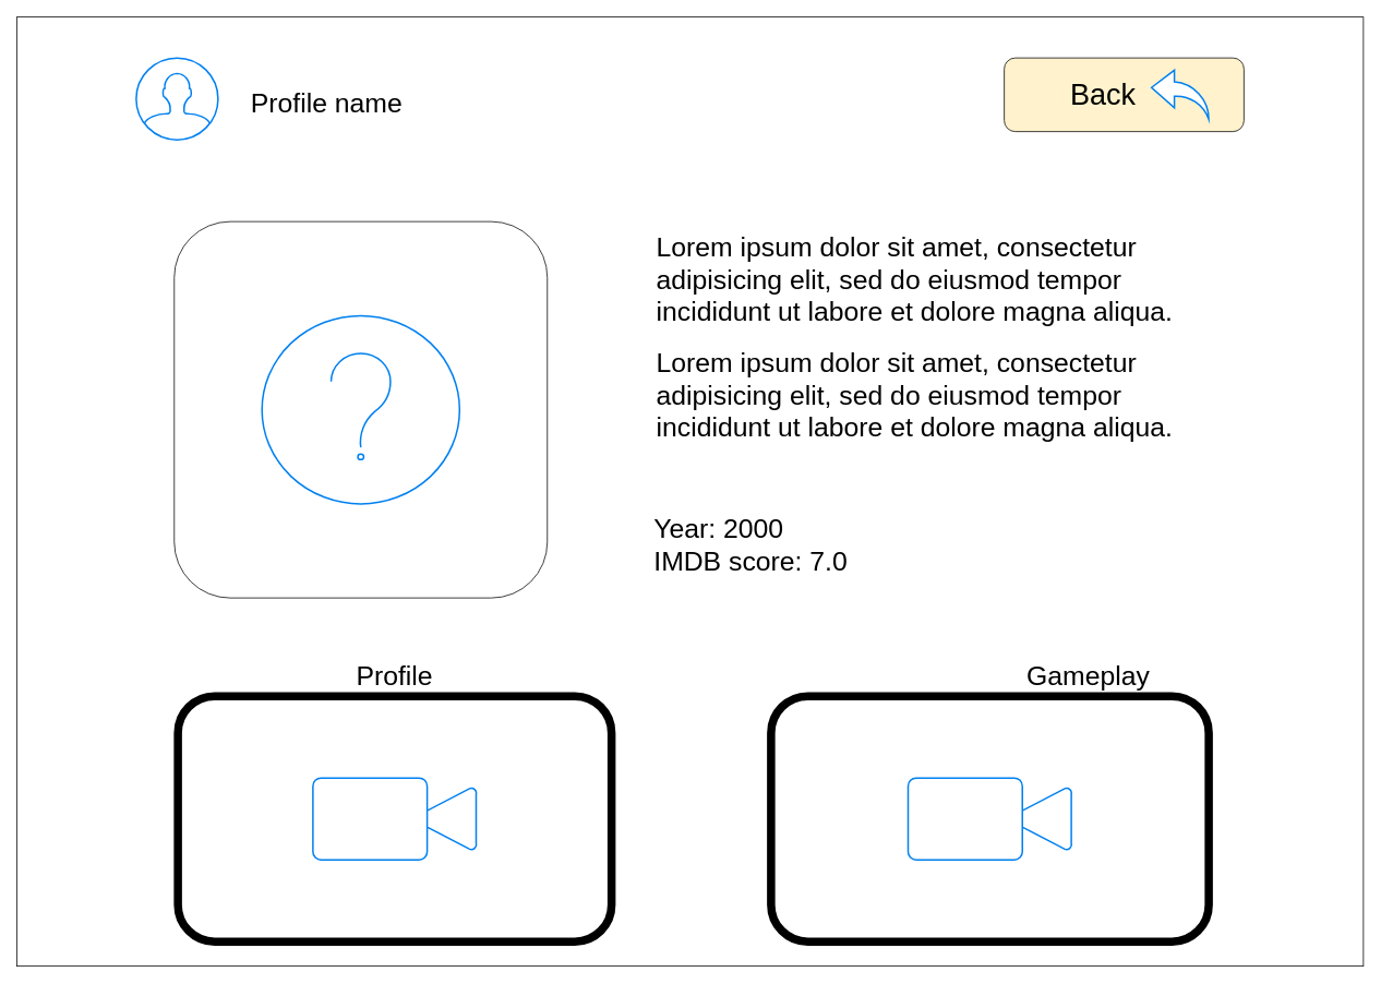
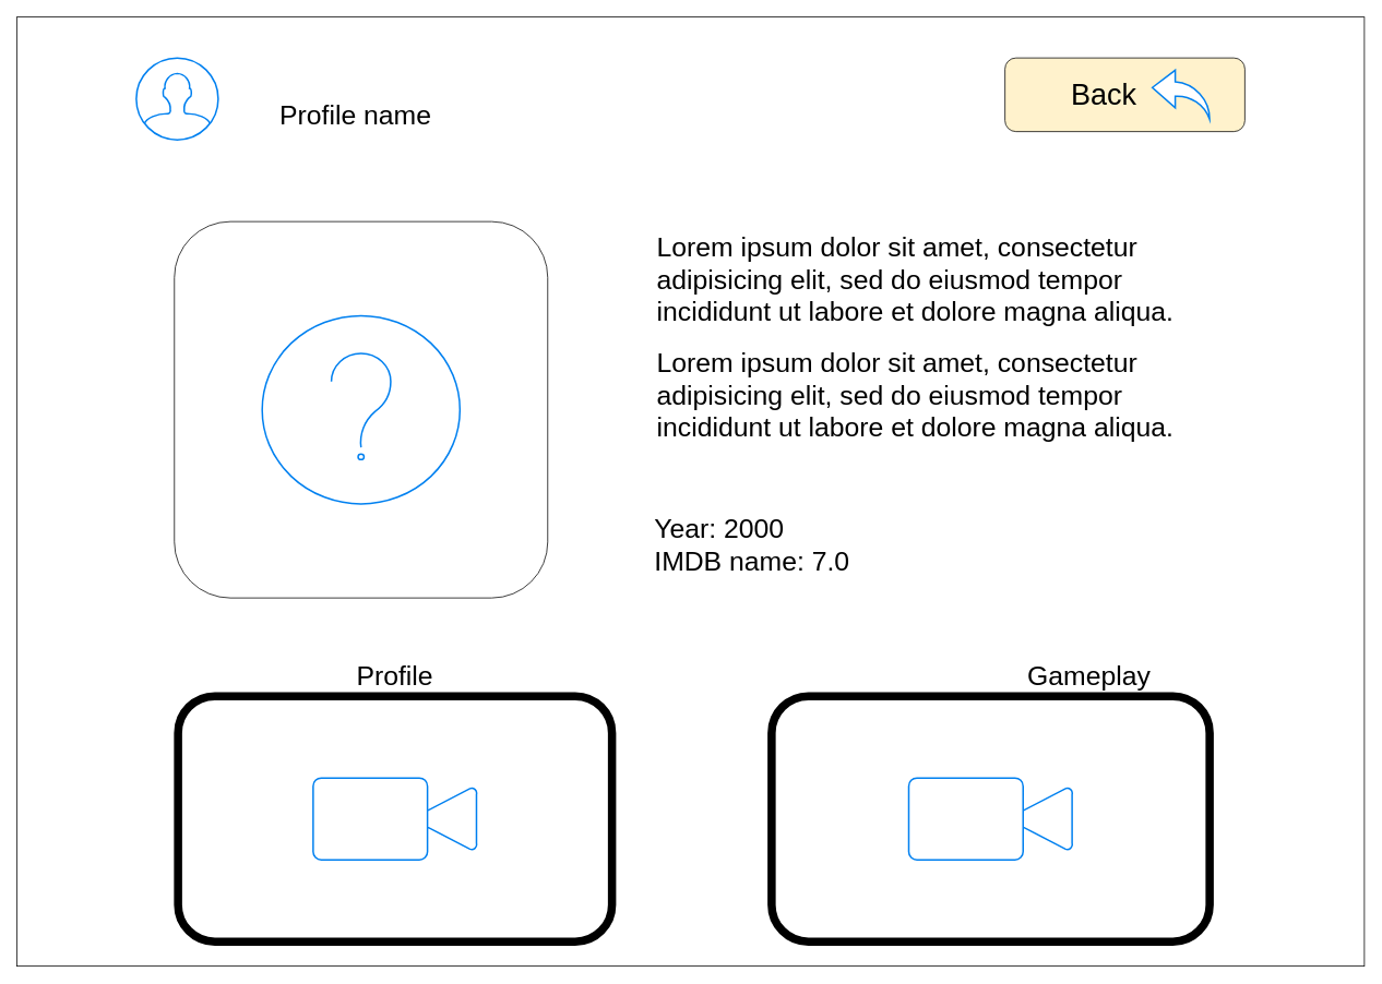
  <mxCell id="0" />
  <mxCell id="1" parent="0" />
  <mxCell id="2" value="" style="rounded=0;whiteSpace=wrap;html=1;" vertex="1" parent="1"><mxGeometry x="20" width="1646" height="1160" as="geometry" y="20" /></mxCell>
  <mxCell id="3" value="Back" style="rounded=1;whiteSpace=wrap;html=1;fontSize=36;align=center;spacingRight=51;fillColor=#fff2cc;" vertex="1" parent="1"><mxGeometry x="1227" y="70" width="293" height="90" as="geometry" /></mxCell>
  <mxCell id="4" value="" style="html=1;verticalLabelPosition=bottom;align=center;labelBackgroundColor=#ffffff;verticalAlign=top;strokeWidth=2;strokeColor=#0080F0;shadow=0;dashed=0;shape=mxgraph.ios7.icons.user;" vertex="1" parent="1"><mxGeometry x="166" y="70" width="100" height="100" as="geometry" /></mxCell>
- <mxCell id="5" value="Profile name" style="text;html=1;strokeColor=none;fillColor=none;align=center;verticalAlign=middle;whiteSpace=wrap;rounded=0;fontSize=33;" vertex="1" parent="1"><mxGeometry x="274" y="110" width="250" height="30" as="geometry" /></mxCell>
+ <mxCell id="5" value="Profile name" style="text;html=1;strokeColor=none;fillColor=none;align=center;verticalAlign=middle;whiteSpace=wrap;rounded=0;fontSize=33;" vertex="1" parent="1"><mxGeometry x="309" y="125" width="250" height="30" as="geometry" /></mxCell>
  <mxCell id="6" value="" style="html=1;verticalLabelPosition=bottom;align=center;labelBackgroundColor=#ffffff;verticalAlign=top;strokeWidth=2;strokeColor=#0080F0;shadow=0;dashed=0;shape=mxgraph.ios7.icons.back;fontSize=55;" vertex="1" parent="1"><mxGeometry x="1407" y="85" width="70" height="60" as="geometry" /></mxCell>
  <mxCell id="7" value="" style="rounded=1;whiteSpace=wrap;html=1;" vertex="1" parent="1"><mxGeometry x="212.5" y="270" width="456" height="460" as="geometry" /></mxCell>
  <mxCell id="8" value="&lt;h1 style=&quot;font-size: 33px&quot;&gt;&lt;span style=&quot;font-weight: normal&quot;&gt;Lorem ipsum dolor sit amet, consectetur adipisicing elit, sed do eiusmod tempor incididunt ut labore et dolore magna aliqua.&lt;/span&gt;&lt;br&gt;&lt;/h1&gt;&lt;div&gt;&lt;h1 style=&quot;font-size: 33px&quot;&gt;&lt;span style=&quot;font-weight: normal&quot;&gt;Lorem ipsum dolor sit amet, consectetur adipisicing elit, sed do eiusmod tempor incididunt ut labore et dolore magna aliqua.&lt;/span&gt;&lt;/h1&gt;&lt;/div&gt;" style="text;html=1;strokeColor=none;fillColor=none;spacing=5;spacingTop=-20;whiteSpace=wrap;overflow=hidden;rounded=0;strokeWidth=10;fontSize=33;" vertex="1" parent="1"><mxGeometry x="797" y="270" width="680" height="330" as="geometry" /></mxCell>
- <mxCell id="9" value="Year: 2000&lt;br&gt;IMDB score: 7.0" style="text;html=1;strokeColor=none;fillColor=none;align=left;verticalAlign=middle;whiteSpace=wrap;rounded=0;fontSize=33;" vertex="1" parent="1"><mxGeometry x="797" y="590" width="635" height="150" as="geometry" /></mxCell>
+ <mxCell id="9" value="Year: 2000&lt;br&gt;IMDB name: 7.0" style="text;html=1;strokeColor=none;fillColor=none;align=left;verticalAlign=middle;whiteSpace=wrap;rounded=0;fontSize=33;" vertex="1" parent="1"><mxGeometry x="797" y="590" width="635" height="150" as="geometry" /></mxCell>
  <mxCell id="10" value="" style="rounded=1;whiteSpace=wrap;html=1;fontSize=33;strokeWidth=10;" vertex="1" parent="1"><mxGeometry x="217" y="850" width="530" height="300" as="geometry" /></mxCell>
  <mxCell id="11" value="" style="rounded=1;whiteSpace=wrap;html=1;fontSize=33;strokeWidth=10;" vertex="1" parent="1"><mxGeometry x="942" y="850" width="535" height="300" as="geometry" /></mxCell>
  <mxCell id="12" value="Profile" style="text;html=1;strokeColor=none;fillColor=none;align=center;verticalAlign=middle;whiteSpace=wrap;rounded=0;fontSize=33;" vertex="1" parent="1"><mxGeometry x="297" y="810" width="370" height="30" as="geometry" /></mxCell>
  <mxCell id="13" value="Gameplay" style="text;html=1;strokeColor=none;fillColor=none;align=center;verticalAlign=middle;whiteSpace=wrap;rounded=0;fontSize=33;" vertex="1" parent="1"><mxGeometry x="1144.5" y="810" width="370" height="30" as="geometry" /></mxCell>
  <mxCell id="14" value="" style="html=1;verticalLabelPosition=bottom;align=center;labelBackgroundColor=#ffffff;verticalAlign=top;strokeWidth=2;strokeColor=#0080F0;shadow=0;dashed=0;shape=mxgraph.ios7.icons.video_conversation;fontSize=33;" vertex="1" parent="1"><mxGeometry x="382" y="950" width="200" height="100" as="geometry" /></mxCell>
  <mxCell id="15" value="" style="html=1;verticalLabelPosition=bottom;align=center;labelBackgroundColor=#ffffff;verticalAlign=top;strokeWidth=2;strokeColor=#0080F0;shadow=0;dashed=0;shape=mxgraph.ios7.icons.video_conversation;fontSize=33;" vertex="1" parent="1"><mxGeometry x="1109.5" y="950" width="200" height="100" as="geometry" /></mxCell>
  <mxCell id="16" value="" style="html=1;verticalLabelPosition=bottom;align=center;labelBackgroundColor=#ffffff;verticalAlign=top;strokeWidth=2;strokeColor=#0080F0;shadow=0;dashed=0;shape=mxgraph.ios7.icons.help;fontSize=33;" vertex="1" parent="1"><mxGeometry x="319.75" y="385" width="241.5" height="230" as="geometry" /></mxCell>
